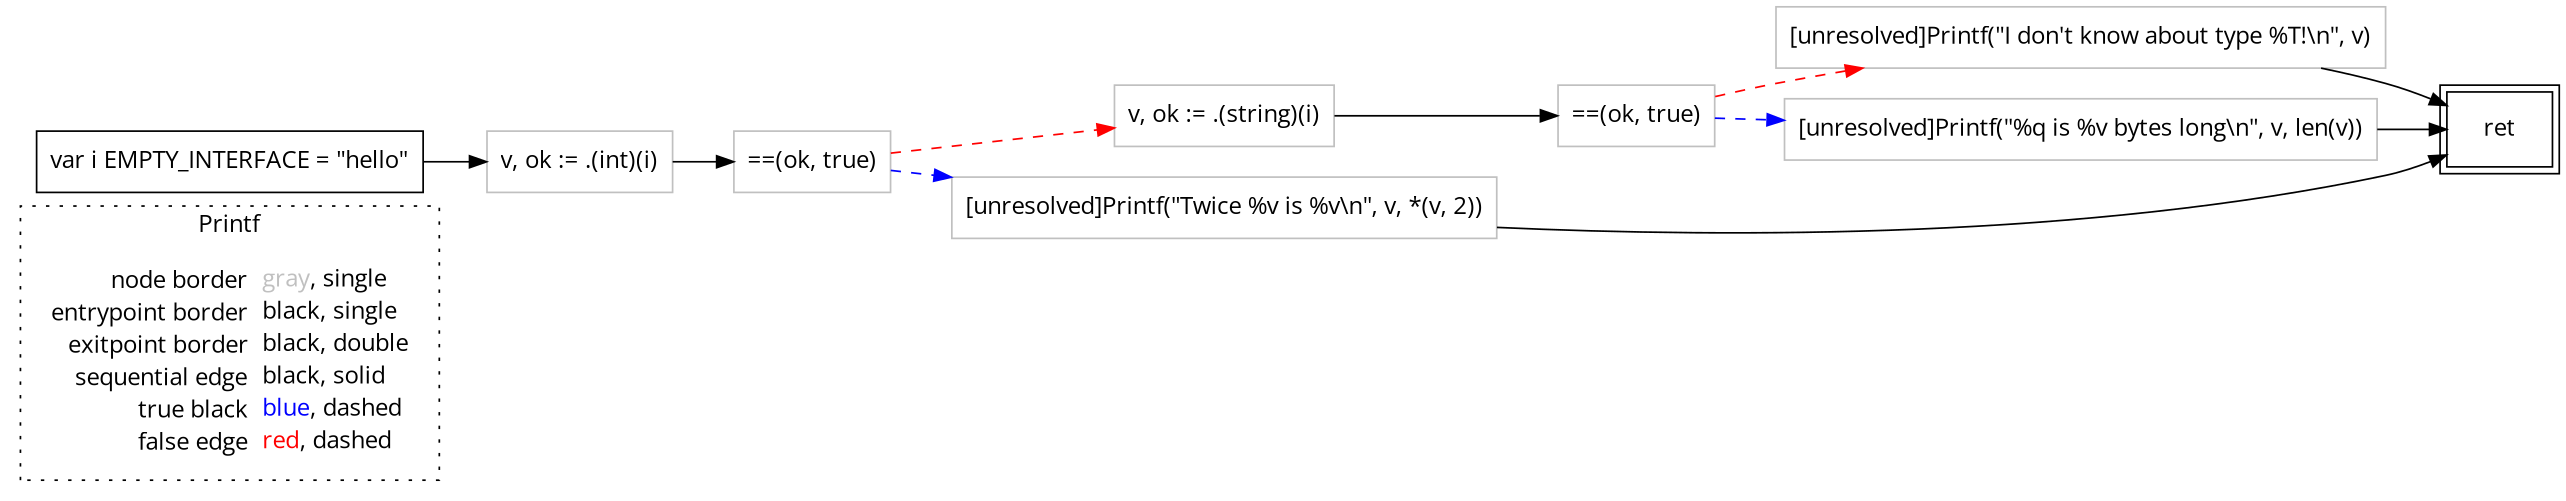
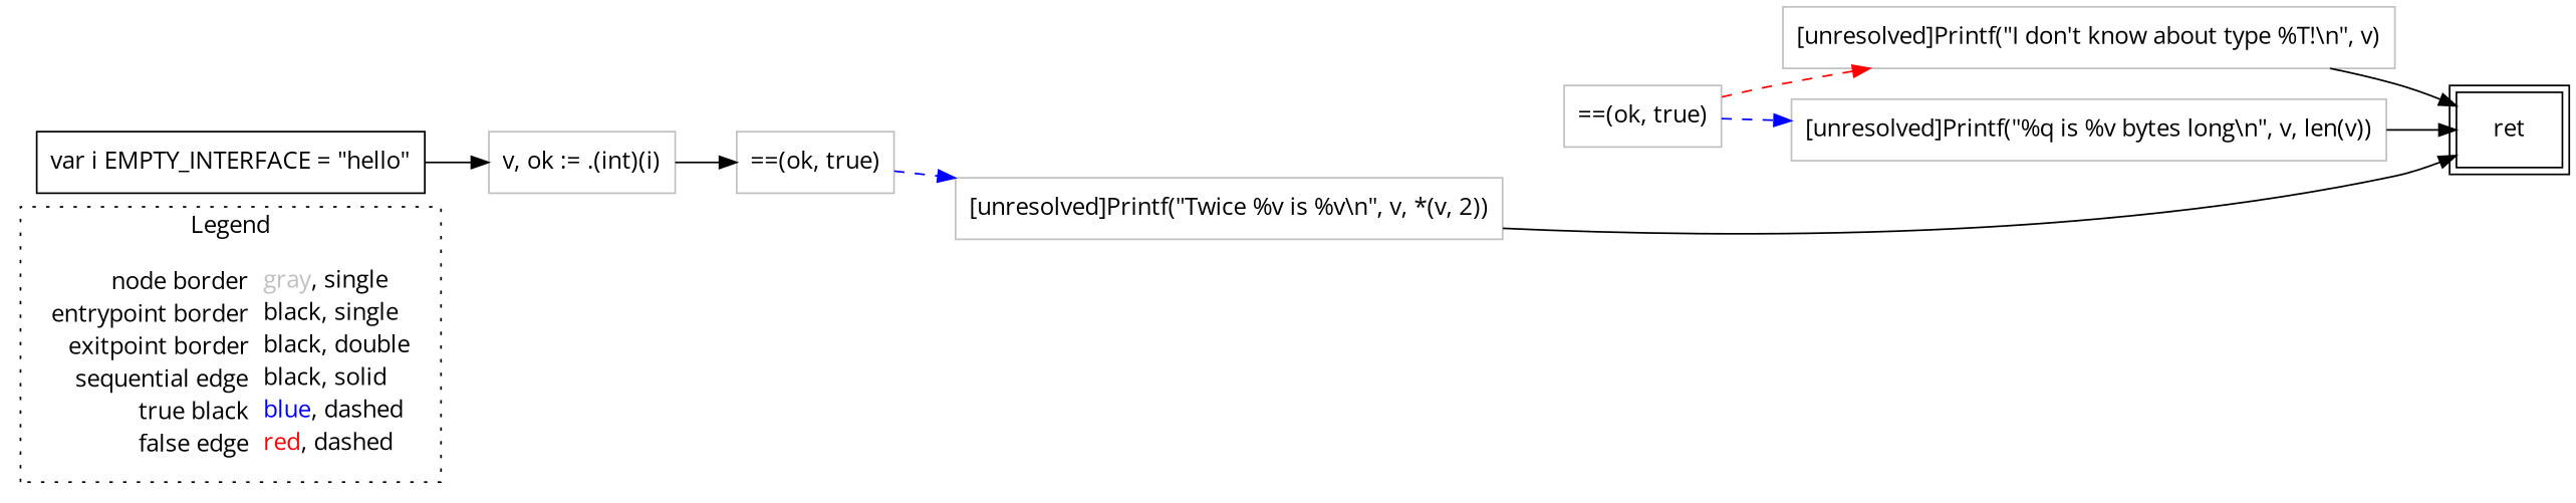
  digraph {
    fontname="Open Sans"
    rankdir=LR
    node [fontname="Open Sans" shape=rect color=gray]
    edge [color=black fontname="Open Sans"]
    n1 [label=<<table border="0" cellpadding="2" cellspacing="0" cellborder="0"><tr><td align="right">node border&nbsp;</td><td align="left"><font color="gray">gray</font>, single</td></tr><tr><td align="right">entrypoint border&nbsp;</td><td align="left"><font color="black">black</font>, single</td></tr><tr><td align="right">exitpoint border&nbsp;</td><td align="left"><font color="black">black</font>, double</td></tr><tr><td align="right">sequential edge&nbsp;</td><td align="left"><font color="black">black</font>, solid</td></tr><tr><td align="right">true black&nbsp;</td><td align="left"><font color="blue">blue</font>, dashed</td></tr><tr><td align="right">false edge&nbsp;</td><td align="left"><font color="red">red</font>, dashed</td></tr></table>> shape=plaintext color=""]
    n2 [color=black label=<var i EMPTY_INTERFACE = &quot;hello&quot;>]
    n3 [label=<v, ok := .(int)(i)>]
    n4 [label=<==(ok, true)>]
-   n5 [label=<v, ok := .(string)(i)>]
    n6 [label=<==(ok, true)>]
    n7 [label=<[unresolved]Printf(&quot;I don't know about type %T!\\n&quot;, v)>]
    n8 [label=<[unresolved]Printf(&quot;%q is %v bytes long\\n&quot;, v, len(v))>]
    n9 [color=black label=<ret> peripheries=2]
    n10 [label=<[unresolved]Printf(&quot;Twice %v is %v\\n&quot;, v, *(v, 2))>]
    subgraph cluster_1 {
-     label=Printf
+     label=Legend
      style=dotted
      n1
    }
    n2 -> n3
    n3 -> n4
-   n4 -> n5 [color=red style=dashed]
    n4 -> n10 [color=blue style=dashed]
-   n5 -> n6
    n6 -> n7 [color=red style=dashed]
    n6 -> n8 [color=blue style=dashed]
    n7 -> n9
    n8 -> n9
    n10 -> n9
  }
